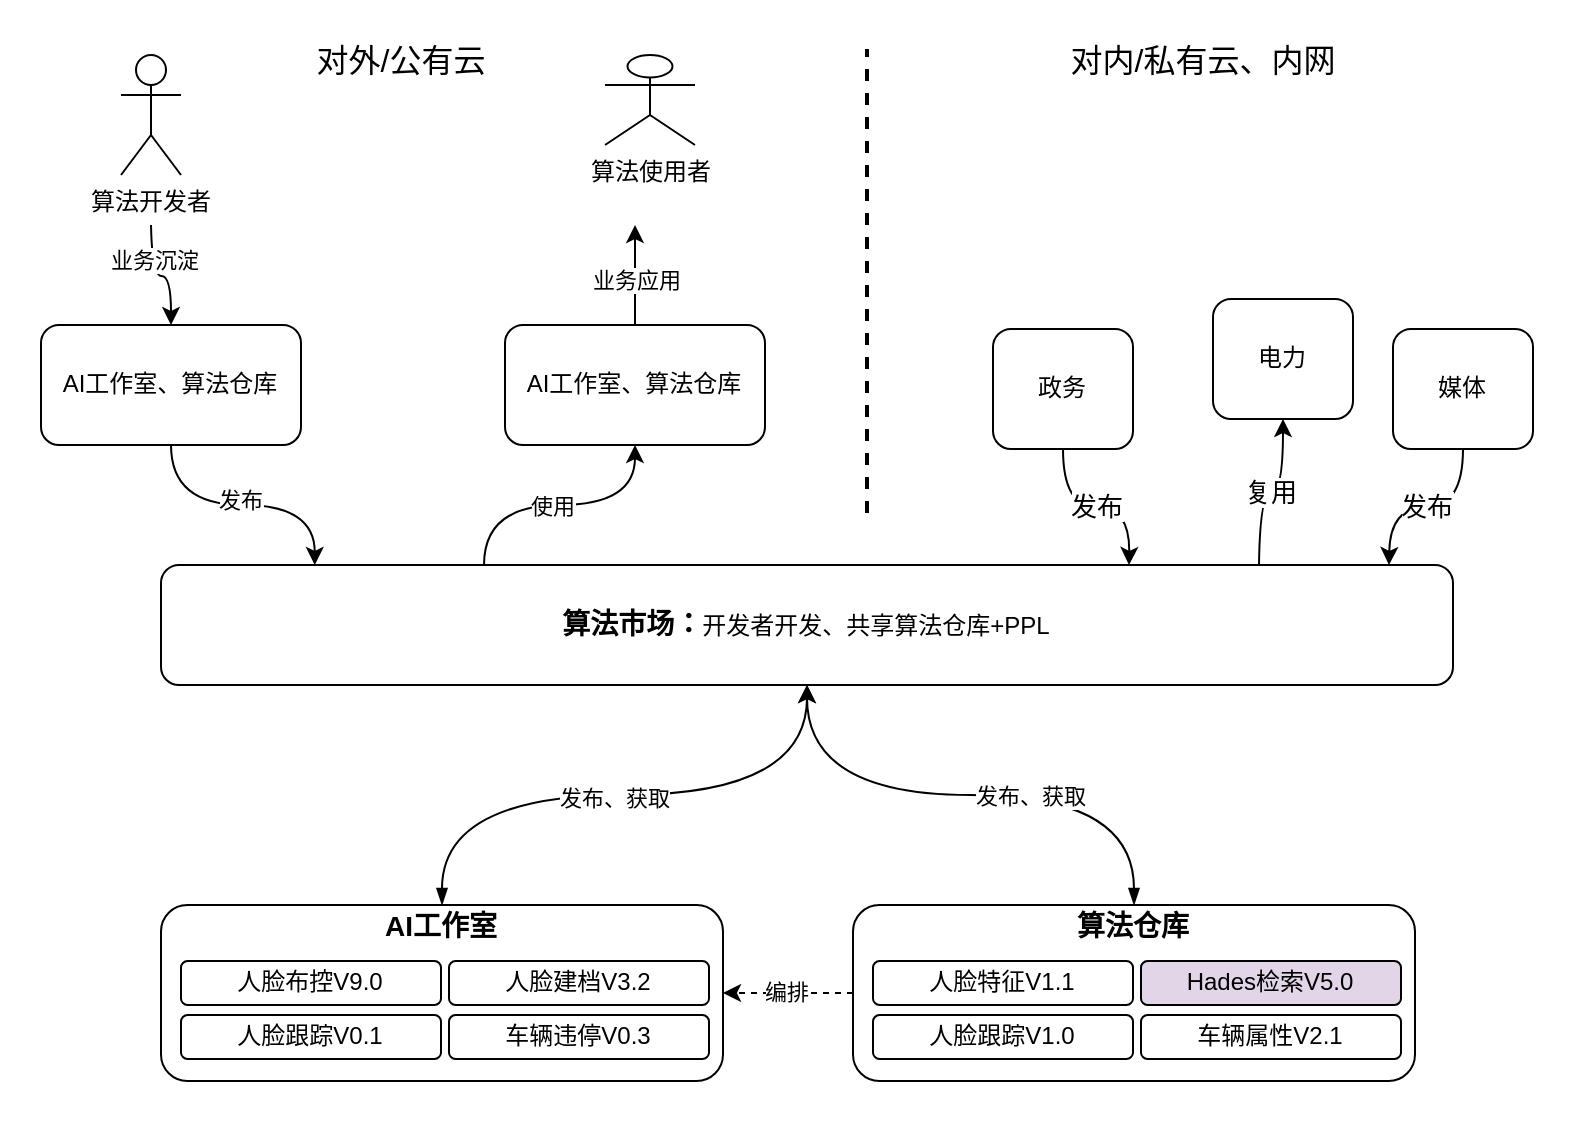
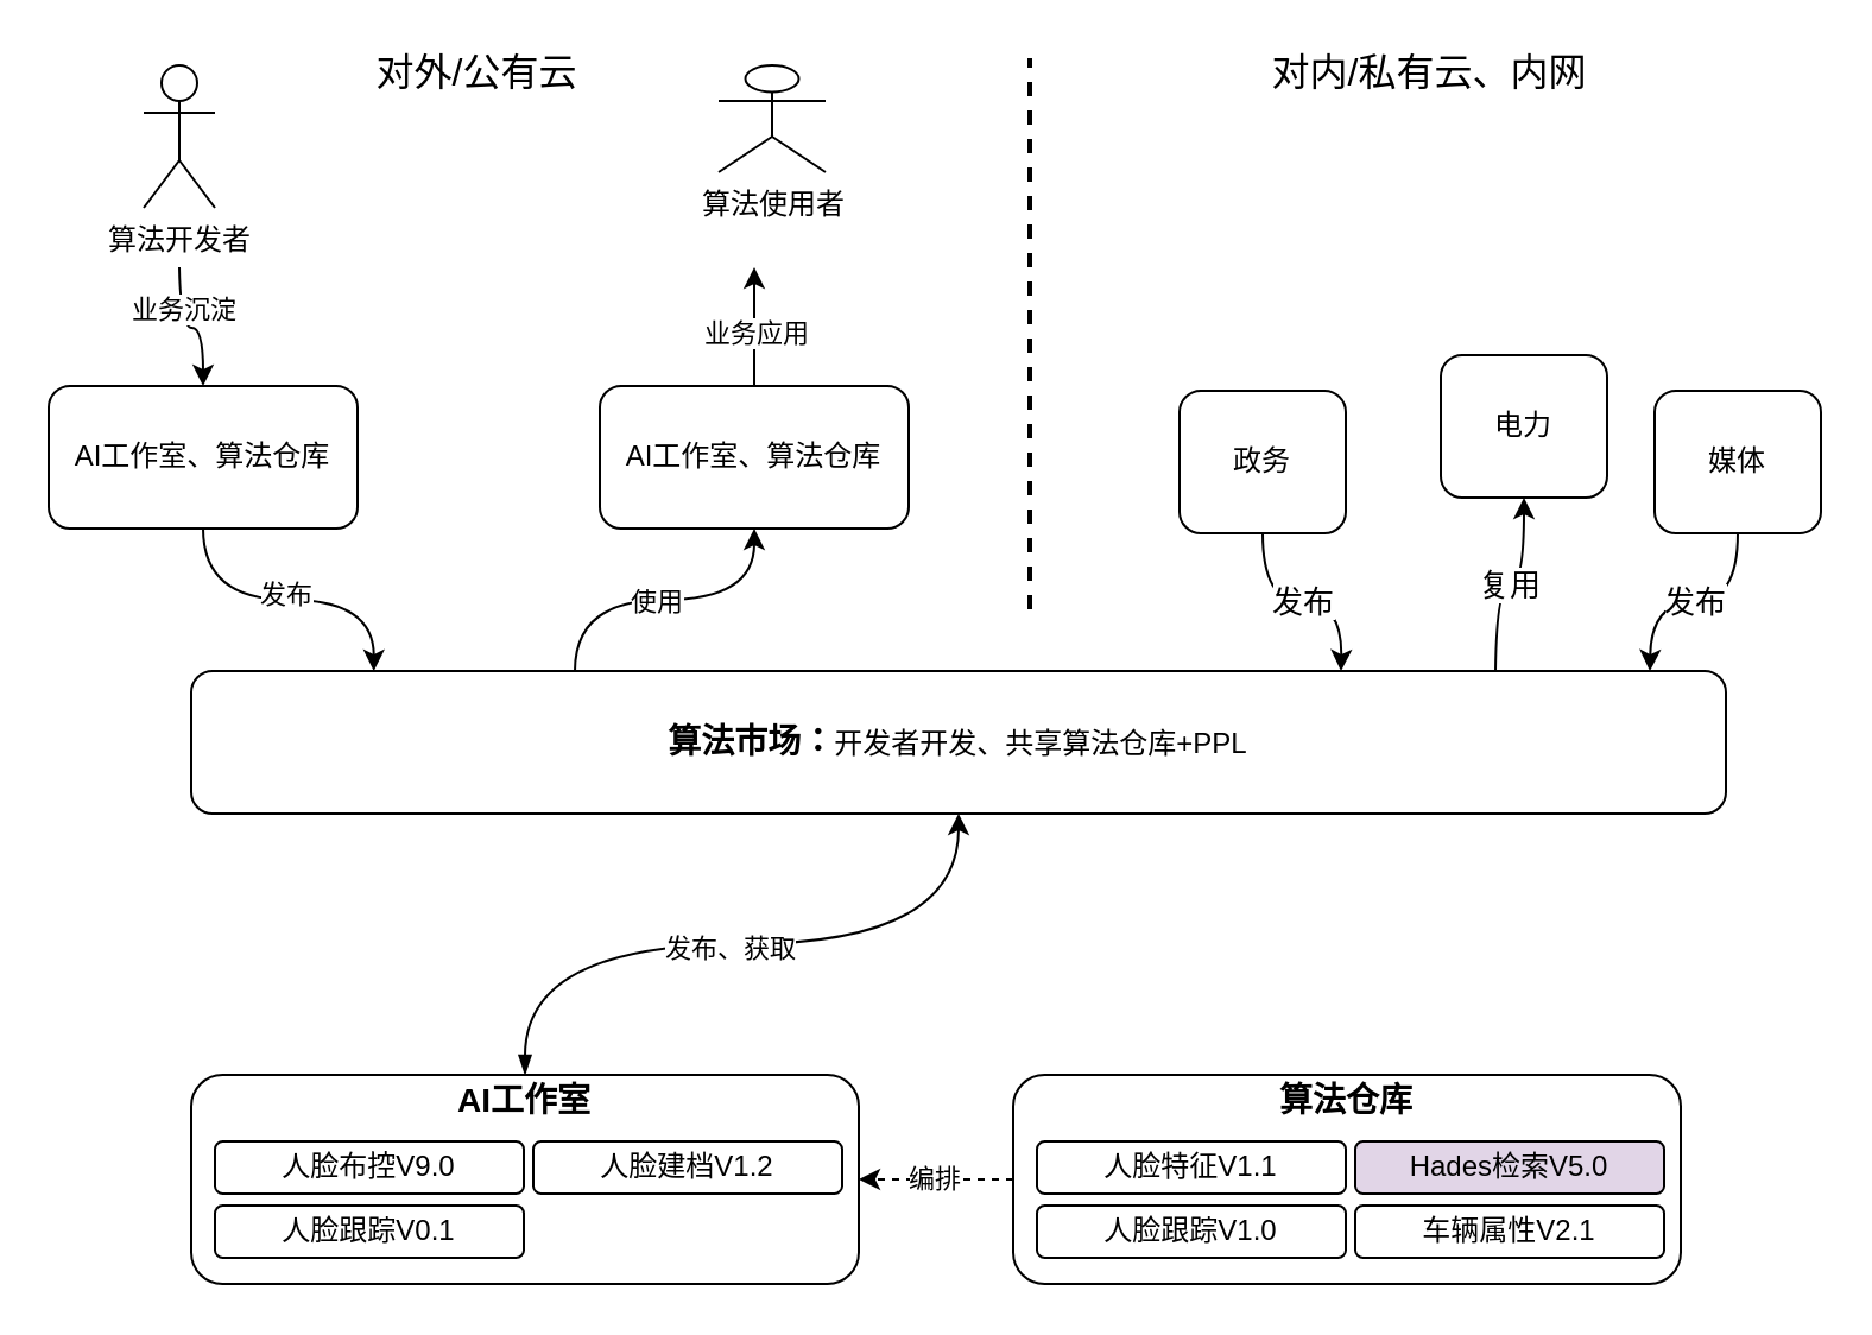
  <mxCell id="0" />
  <mxCell id="1" parent="0" />
  <mxCell id="2" style="edgeStyle=orthogonalEdgeStyle;rounded=0;orthogonalLoop=1;jettySize=auto;html=1;exitX=0.5;exitY=0;exitDx=0;exitDy=0;curved=1;startArrow=blockThin;startFill=1;" parent="1" source="4" target="7" edge="1"><mxGeometry relative="1" as="geometry" /></mxCell>
  <mxCell id="3" value="发布、获取" style="edgeLabel;html=1;align=center;verticalAlign=middle;resizable=0;points=[];" parent="2" vertex="1" connectable="0"><mxGeometry x="-0.039" y="-1" relative="1" as="geometry"><mxPoint as="offset" /></mxGeometry></mxCell>
  <mxCell id="4" value="&lt;font style=&quot;font-size: 14px&quot;&gt;&lt;b&gt;AI工作室&lt;br&gt;&lt;br&gt;&lt;br&gt;&lt;br&gt;&lt;br&gt;&lt;/b&gt;&lt;/font&gt;" style="rounded=1;whiteSpace=wrap;html=1;" parent="1" vertex="1"><mxGeometry x="80" y="452" width="281" height="88" as="geometry" /></mxCell>
  <mxCell id="5" style="edgeStyle=orthogonalEdgeStyle;curved=1;rounded=0;orthogonalLoop=1;jettySize=auto;html=1;exitX=0.25;exitY=0;exitDx=0;exitDy=0;entryX=0.5;entryY=1;entryDx=0;entryDy=0;" parent="1" source="7" target="17" edge="1"><mxGeometry relative="1" as="geometry" /></mxCell>
  <mxCell id="6" value="使用" style="edgeLabel;html=1;align=center;verticalAlign=middle;resizable=0;points=[];" parent="5" vertex="1" connectable="0"><mxGeometry x="-0.061" relative="1" as="geometry"><mxPoint as="offset" /></mxGeometry></mxCell>
  <mxCell id="7" value="&lt;font style=&quot;font-size: 14px&quot;&gt;&lt;b&gt;算法市场：&lt;/b&gt;&lt;/font&gt;开发者开发、共享算法仓库+PPL" style="rounded=1;whiteSpace=wrap;html=1;" parent="1" vertex="1"><mxGeometry x="80" y="282" width="646" height="60" as="geometry" /></mxCell>
  <mxCell id="8" style="edgeStyle=orthogonalEdgeStyle;curved=1;rounded=0;orthogonalLoop=1;jettySize=auto;html=1;" parent="1" target="14" edge="1"><mxGeometry relative="1" as="geometry"><mxPoint x="75" y="112" as="sourcePoint" /></mxGeometry></mxCell>
  <mxCell id="9" value="业务沉淀" style="edgeLabel;html=1;align=center;verticalAlign=middle;resizable=0;points=[];" parent="8" vertex="1" connectable="0"><mxGeometry x="-0.4" y="1" relative="1" as="geometry"><mxPoint as="offset" /></mxGeometry></mxCell>
  <mxCell id="10" value="算法开发者" style="shape=umlActor;verticalLabelPosition=bottom;verticalAlign=top;html=1;outlineConnect=0;" parent="1" vertex="1"><mxGeometry x="60" y="27" width="30" height="60" as="geometry" /></mxCell>
  <mxCell id="11" value="算法使用者" style="shape=umlActor;verticalLabelPosition=bottom;verticalAlign=top;html=1;outlineConnect=0;" parent="1" vertex="1"><mxGeometry x="302" y="27" width="45" height="45" as="geometry" /></mxCell>
  <mxCell id="12" style="edgeStyle=orthogonalEdgeStyle;curved=1;rounded=0;orthogonalLoop=1;jettySize=auto;html=1;exitX=0.5;exitY=1;exitDx=0;exitDy=0;entryX=0.119;entryY=0;entryDx=0;entryDy=0;entryPerimeter=0;" parent="1" source="14" target="7" edge="1"><mxGeometry relative="1" as="geometry" /></mxCell>
  <mxCell id="13" value="发布" style="edgeLabel;html=1;align=center;verticalAlign=middle;resizable=0;points=[];" parent="12" vertex="1" connectable="0"><mxGeometry x="-0.033" y="3" relative="1" as="geometry"><mxPoint as="offset" /></mxGeometry></mxCell>
  <mxCell id="14" value="AI工作室、算法仓库" style="rounded=1;whiteSpace=wrap;html=1;" parent="1" vertex="1"><mxGeometry x="20" y="162" width="130" height="60" as="geometry" /></mxCell>
  <mxCell id="15" style="edgeStyle=orthogonalEdgeStyle;curved=1;rounded=0;orthogonalLoop=1;jettySize=auto;html=1;exitX=0.5;exitY=0;exitDx=0;exitDy=0;" parent="1" source="17" edge="1"><mxGeometry relative="1" as="geometry"><mxPoint x="317" y="112" as="targetPoint" /></mxGeometry></mxCell>
  <mxCell id="16" value="业务应用" style="edgeLabel;html=1;align=center;verticalAlign=middle;resizable=0;points=[];" parent="15" vertex="1" connectable="0"><mxGeometry x="-0.08" relative="1" as="geometry"><mxPoint as="offset" /></mxGeometry></mxCell>
  <mxCell id="17" value="AI工作室、算法仓库" style="rounded=1;whiteSpace=wrap;html=1;" parent="1" vertex="1"><mxGeometry x="252" y="162" width="130" height="60" as="geometry" /></mxCell>
  <mxCell id="18" value="对外/公有云" style="text;html=1;align=center;verticalAlign=middle;resizable=0;points=[];autosize=1;fontSize=16;" parent="1" vertex="1"><mxGeometry x="150" y="20" width="100" height="20" as="geometry" /></mxCell>
  <mxCell id="19" value="复用" style="edgeStyle=orthogonalEdgeStyle;curved=1;rounded=0;orthogonalLoop=1;jettySize=auto;html=1;exitX=0.5;exitY=0;exitDx=0;exitDy=0;entryX=0.5;entryY=1;entryDx=0;entryDy=0;fontSize=13;" parent="1" target="22" edge="1"><mxGeometry relative="1" as="geometry"><mxPoint x="629" y="282" as="sourcePoint" /></mxGeometry></mxCell>
  <mxCell id="20" value="发布" style="edgeStyle=orthogonalEdgeStyle;curved=1;rounded=0;orthogonalLoop=1;jettySize=auto;html=1;exitX=0.5;exitY=1;exitDx=0;exitDy=0;entryX=0.25;entryY=0;entryDx=0;entryDy=0;fontSize=13;" parent="1" source="21" edge="1"><mxGeometry relative="1" as="geometry"><mxPoint x="564" y="282" as="targetPoint" /></mxGeometry></mxCell>
  <mxCell id="21" value="政务" style="rounded=1;whiteSpace=wrap;html=1;" parent="1" vertex="1"><mxGeometry x="496" y="164" width="70" height="60" as="geometry" /></mxCell>
  <mxCell id="22" value="电力" style="rounded=1;whiteSpace=wrap;html=1;" parent="1" vertex="1"><mxGeometry x="606" y="149" width="70" height="60" as="geometry" /></mxCell>
  <mxCell id="23" value="发布" style="edgeStyle=orthogonalEdgeStyle;curved=1;rounded=0;orthogonalLoop=1;jettySize=auto;html=1;exitX=0.5;exitY=1;exitDx=0;exitDy=0;entryX=0.75;entryY=0;entryDx=0;entryDy=0;fontSize=13;" parent="1" source="24" edge="1"><mxGeometry relative="1" as="geometry"><mxPoint x="694" y="282" as="targetPoint" /></mxGeometry></mxCell>
  <mxCell id="24" value="媒体" style="rounded=1;whiteSpace=wrap;html=1;" parent="1" vertex="1"><mxGeometry x="696" y="164" width="70" height="60" as="geometry" /></mxCell>
  <mxCell id="25" value="对内/私有云、内网" style="text;html=1;align=center;verticalAlign=middle;resizable=0;points=[];autosize=1;fontSize=16;" parent="1" vertex="1"><mxGeometry x="526" y="20" width="150" height="20" as="geometry" /></mxCell>
  <mxCell id="26" value="人脸布控V9.0" style="rounded=1;whiteSpace=wrap;html=1;" parent="1" vertex="1"><mxGeometry x="90" y="480" width="130" height="22" as="geometry" /></mxCell>
- <mxCell id="27" value="人脸建档V3.2" style="rounded=1;whiteSpace=wrap;html=1;" parent="1" vertex="1"><mxGeometry x="224" y="480" width="130" height="22" as="geometry" /></mxCell>
+ <mxCell id="27" value="人脸建档V1.2" style="rounded=1;whiteSpace=wrap;html=1;" parent="1" vertex="1"><mxGeometry x="224" y="480" width="130" height="22" as="geometry" /></mxCell>
  <mxCell id="28" value="人脸跟踪V0.1" style="rounded=1;whiteSpace=wrap;html=1;" parent="1" vertex="1"><mxGeometry x="90" y="507" width="130" height="22" as="geometry" /></mxCell>
- <mxCell id="29" value="车辆违停V0.3" style="rounded=1;whiteSpace=wrap;html=1;" parent="1" vertex="1"><mxGeometry x="224" y="507" width="130" height="22" as="geometry" /></mxCell>
  <mxCell id="30" value="编排" style="edgeStyle=orthogonalEdgeStyle;rounded=0;orthogonalLoop=1;jettySize=auto;html=1;exitX=0;exitY=0.5;exitDx=0;exitDy=0;entryX=1;entryY=0.5;entryDx=0;entryDy=0;dashed=1;" parent="1" source="33" target="4" edge="1"><mxGeometry relative="1" as="geometry" /></mxCell>
- <mxCell id="31" style="edgeStyle=orthogonalEdgeStyle;rounded=0;orthogonalLoop=1;jettySize=auto;html=1;exitX=0.5;exitY=0;exitDx=0;exitDy=0;entryX=0.5;entryY=1;entryDx=0;entryDy=0;curved=1;startArrow=blockThin;startFill=1;" parent="1" source="33" target="7" edge="1"><mxGeometry relative="1" as="geometry" /></mxCell>
- <mxCell id="32" value="发布、获取" style="edgeLabel;html=1;align=center;verticalAlign=middle;resizable=0;points=[];" parent="31" vertex="1" connectable="0"><mxGeometry x="-0.214" relative="1" as="geometry"><mxPoint as="offset" /></mxGeometry></mxCell>
  <mxCell id="33" value="&lt;font style=&quot;font-size: 14px&quot;&gt;&lt;b&gt;算法仓库&lt;br&gt;&lt;br&gt;&lt;br&gt;&lt;br&gt;&lt;br&gt;&lt;/b&gt;&lt;/font&gt;" style="rounded=1;whiteSpace=wrap;html=1;" parent="1" vertex="1"><mxGeometry x="426" y="452" width="281" height="88" as="geometry" /></mxCell>
  <mxCell id="34" value="人脸特征V1.1" style="rounded=1;whiteSpace=wrap;html=1;" parent="1" vertex="1"><mxGeometry x="436" y="480" width="130" height="22" as="geometry" /></mxCell>
  <mxCell id="35" value="Hades检索V5.0" style="rounded=1;whiteSpace=wrap;html=1;fillColor=#e1d5e7;" parent="1" vertex="1"><mxGeometry x="570" y="480" width="130" height="22" as="geometry" /></mxCell>
  <mxCell id="36" value="人脸跟踪V1.0" style="rounded=1;whiteSpace=wrap;html=1;" parent="1" vertex="1"><mxGeometry x="436" y="507" width="130" height="22" as="geometry" /></mxCell>
  <mxCell id="37" value="车辆属性V2.1" style="rounded=1;whiteSpace=wrap;html=1;" parent="1" vertex="1"><mxGeometry x="570" y="507" width="130" height="22" as="geometry" /></mxCell>
  <mxCell id="38" value="" style="endArrow=none;html=1;dashed=1;strokeWidth=2;" parent="1" edge="1"><mxGeometry width="50" height="50" relative="1" as="geometry"><mxPoint x="433" y="256" as="sourcePoint" /><mxPoint x="433" y="24" as="targetPoint" /></mxGeometry></mxCell>
